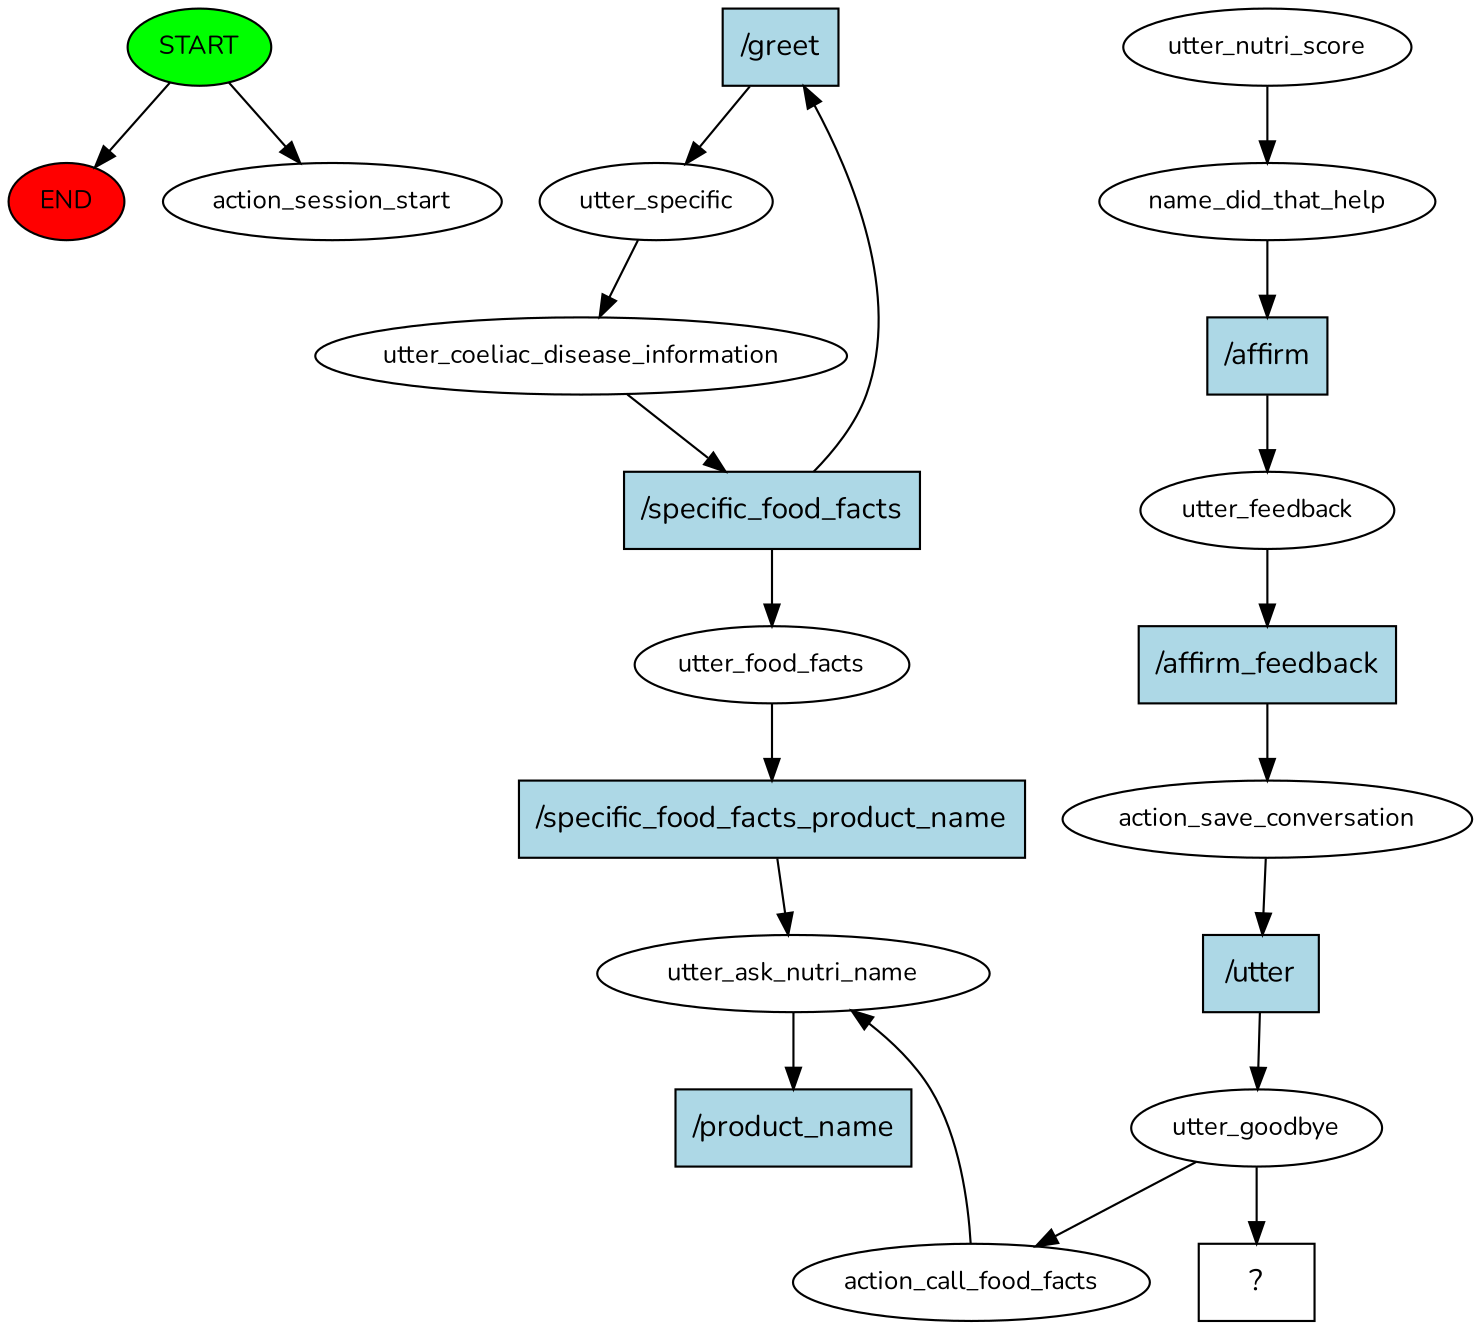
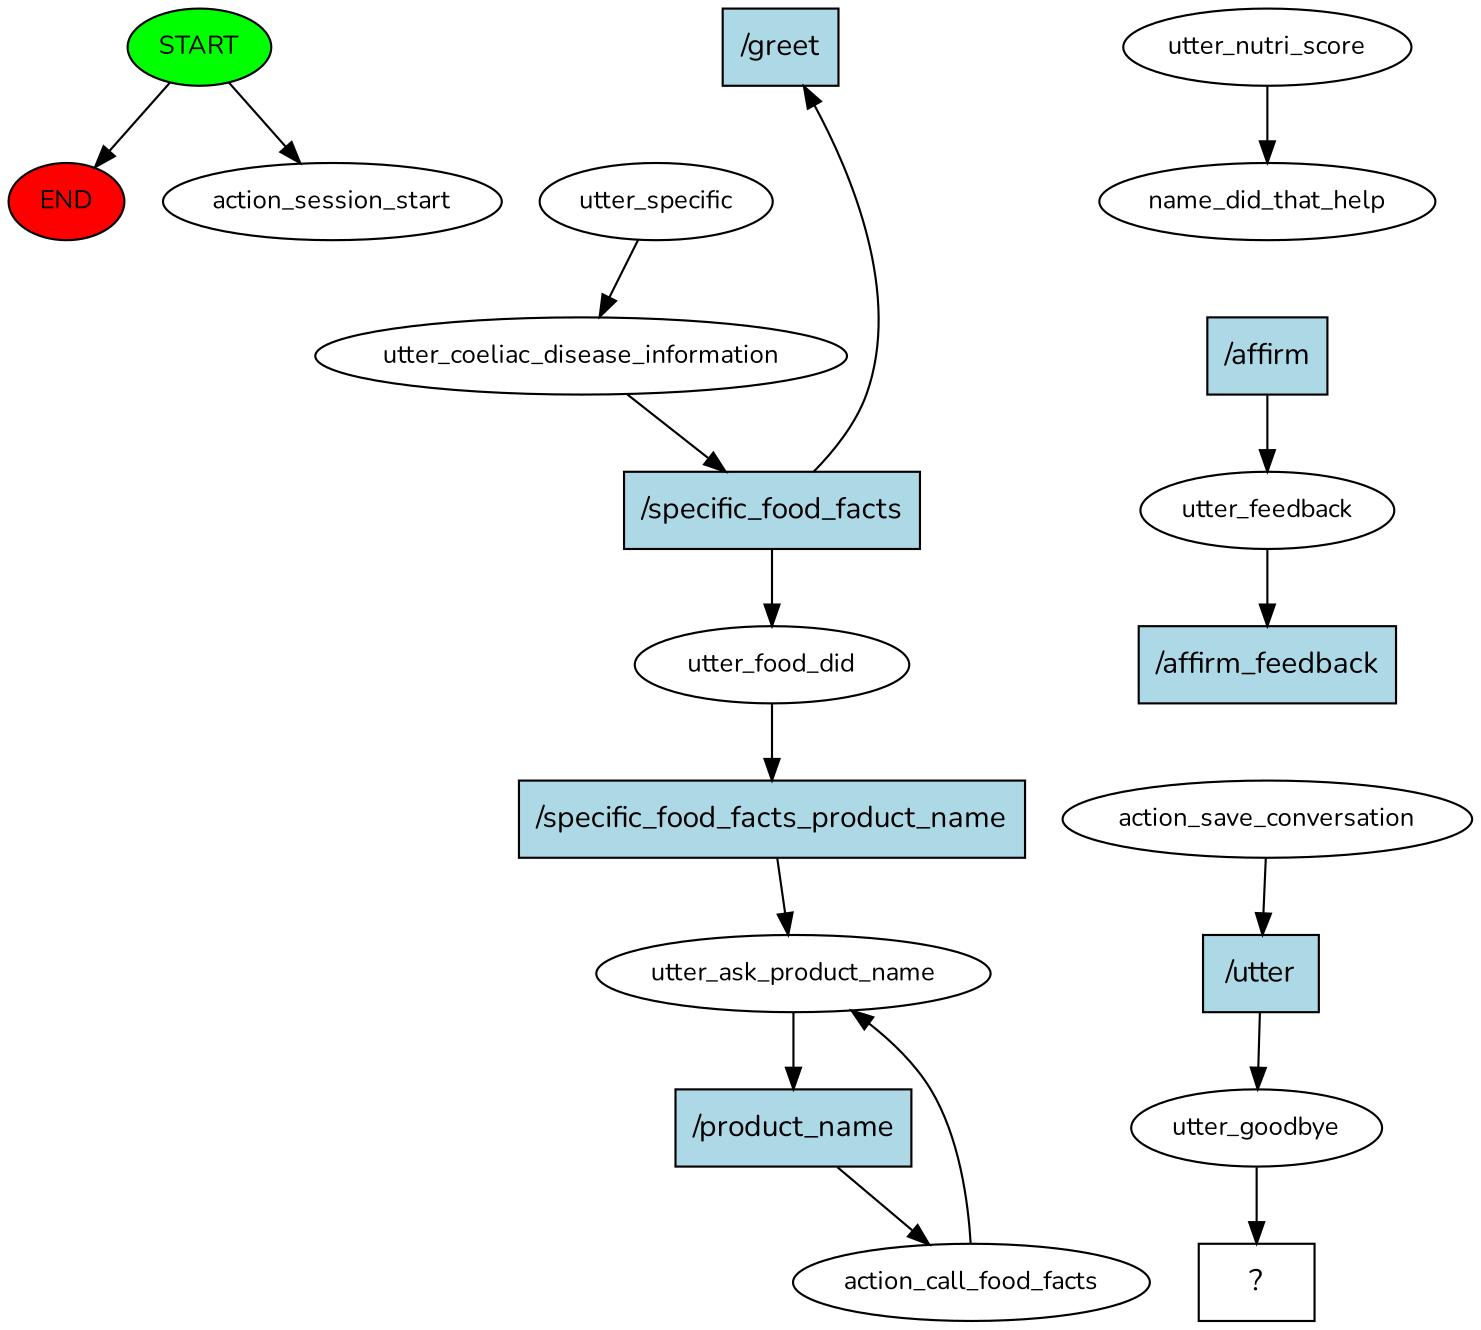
  digraph {
    fontname=Nunito
    node [fontname=Nunito fontsize=12]
    edge [fontname=Nunito]
    n1 [fillcolor=green label=START style=filled]
    n2 [fillcolor=red label=END style=filled]
    n3 [label=action_session_start]
    n4 [fillcolor=lightblue label="/greet" shape=rect style=filled fontsize=""]
    n5 [label=utter_specific]
    n6 [label=utter_coeliac_disease_information]
    n7 [fillcolor=lightblue label="/specific_food_facts" shape=rect style=filled fontsize=""]
-   n8 [label=utter_food_facts]
+   n8 [label=utter_food_did]
    n9 [fillcolor=lightblue label="/specific_food_facts_product_name" shape=rect style=filled fontsize=""]
-   n10 [label=utter_ask_nutri_name]
+   n10 [label=utter_ask_product_name]
    n11 [fillcolor=lightblue label="/product_name" shape=rect style=filled fontsize=""]
    n12 [label=action_call_food_facts]
    n13 [label=utter_nutri_score]
    n14 [label=name_did_that_help]
    n15 [fillcolor=lightblue label="/affirm" shape=rect style=filled fontsize=""]
    n16 [label=utter_feedback]
    n17 [fillcolor=lightblue label="/affirm_feedback" shape=rect style=filled fontsize=""]
    n18 [label=action_save_conversation]
    n19 [fillcolor=lightblue label="/utter" shape=rect style=filled fontsize=""]
    n20 [label=utter_goodbye]
    n21 [label="  ?  " shape=rect fontsize=""]
    n1 -> n2
    n1 -> n3
-   n4 -> n5
    n5 -> n6
    n6 -> n7
    n7 -> n4
    n7 -> n8
    n8 -> n9
    n9 -> n10
    n10 -> n11
-   n20 -> n12
+   n11 -> n12
    n12 -> n10
    n13 -> n14
-   n14 -> n15
    n15 -> n16
    n16 -> n17
-   n17 -> n18
    n18 -> n19
    n19 -> n20
    n20 -> n21
  }
